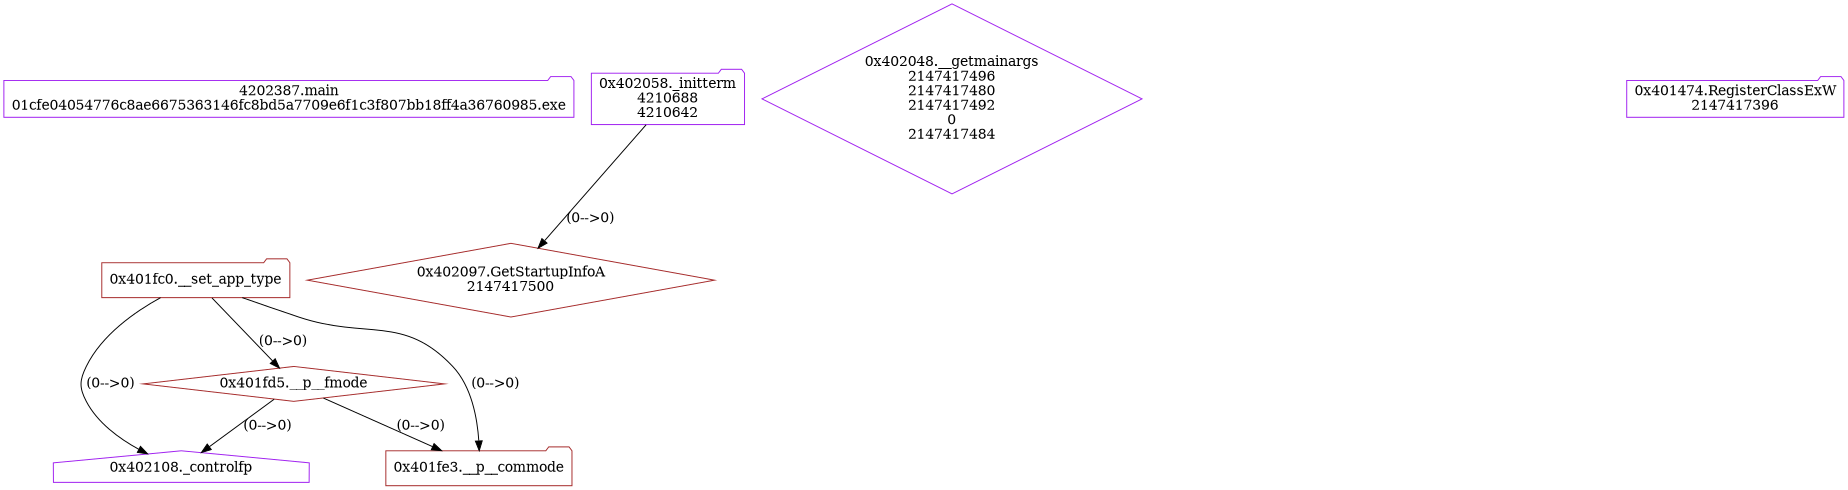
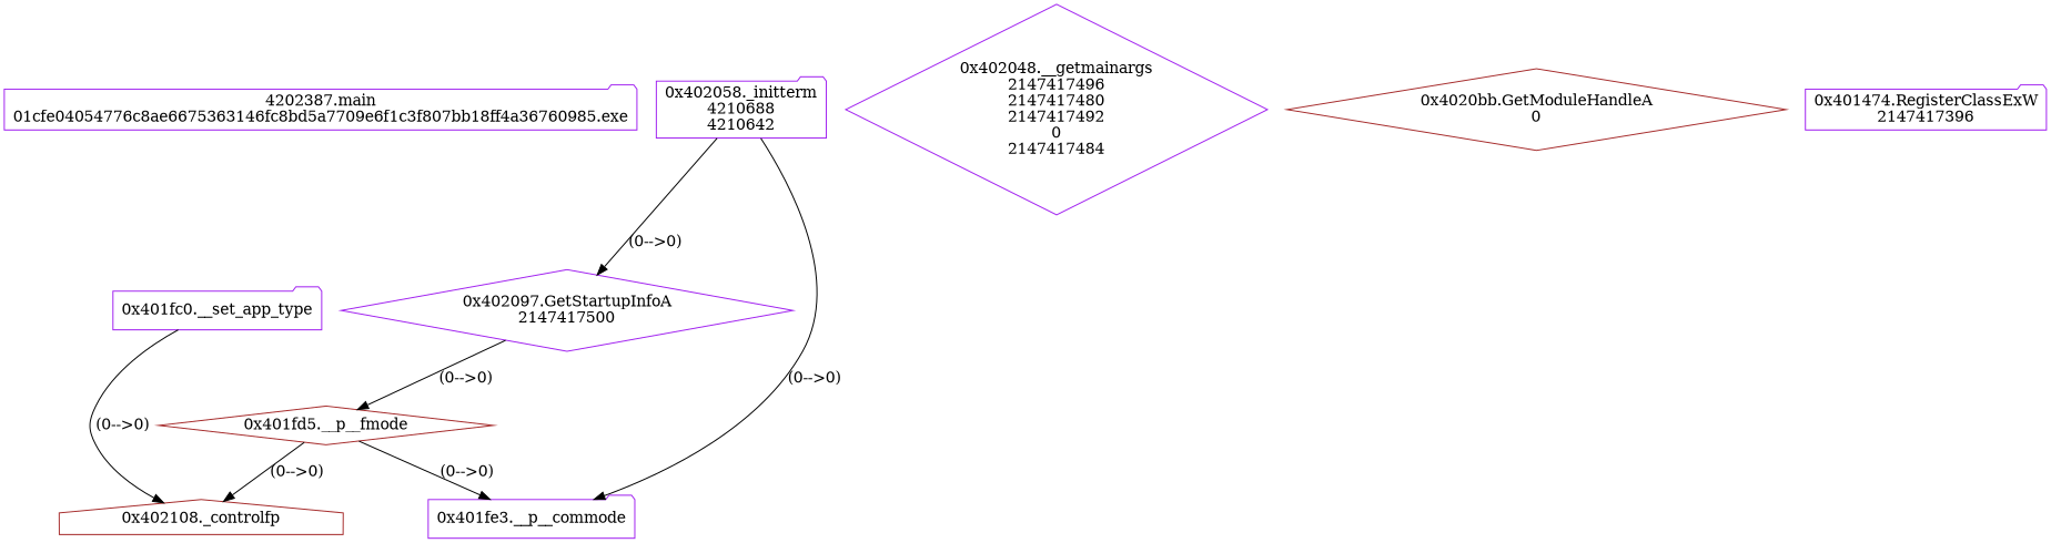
  digraph {
    node [color=purple shape=folder]
    n1 [label="4202387.main\n01cfe04054776c8ae6675363146fc8bd5a7709e6f1c3f807bb18ff4a36760985.exe"]
-   n2 [color=brown label="0x401fc0.__set_app_type\n"]
+   n2 [label="0x401fc0.__set_app_type\n"]
    n3 [color=brown label="0x401fd5.__p__fmode\n" shape=diamond]
-   n4 [color=brown label="0x401fe3.__p__commode\n"]
-   n5 [label="0x402108._controlfp\n" shape=house]
+   n4 [label="0x401fe3.__p__commode\n"]
+   n5 [color=brown label="0x402108._controlfp\n" shape=house]
    n6 [label="0x402058._initterm\n4210688\n4210642"]
-   n7 [color=brown label="0x402097.GetStartupInfoA\n2147417500" shape=diamond]
+   n7 [label="0x402097.GetStartupInfoA\n2147417500" shape=diamond]
    n8 [label="0x402048.__getmainargs\n2147417496\n2147417480\n2147417492\n0\n2147417484" shape=diamond]
+   n9 [color=brown label="0x4020bb.GetModuleHandleA\n0" shape=diamond]
    n10 [label="0x401474.RegisterClassExW\n2147417396"]
-   n2 -> n3 [label="(0-->0)"]
-   n2 -> n4 [label="(0-->0)"]
+   n7 -> n3 [label="(0-->0)"]
+   n6 -> n4 [label="(0-->0)"]
    n2 -> n5 [label="(0-->0)"]
    n3 -> n4 [label="(0-->0)"]
    n3 -> n5 [label="(0-->0)"]
    n6 -> n7 [label="(0-->0)"]
  }
